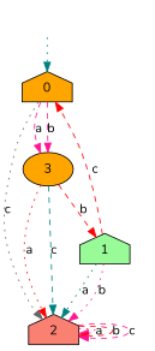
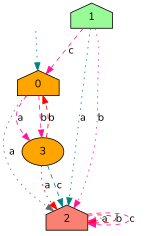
  digraph {
    fontname=Nunito
    node [fontname=Nunito style=filled fillcolor=orange shape=house]
    edge [color=deeppink fontname=Nunito style=dashed]
    fake [style=invisible fillcolor="" shape=""]
    0 [root=true]
    2 [fillcolor=salmon]
    3 [shape=ellipse]
    1 [fillcolor=palegreen]
    fake -> 0 [color=teal style=dotted]
-   0 -> 2 [color=gray40 label=c style=dotted]
+   0 -> 2 [color=gray40 label=a style=dotted]
    0 -> 3 [label=a]
    0 -> 3 [label=b]
    2 -> 2 [label=a style=dotted]
    2 -> 2 [color=red label=b]
    2 -> 2 [label=c]
-   3 -> 1 [color=red label=b]
+   3 -> 0 [color=red label=b]
    3 -> 2 [color=red label=a style=dotted]
    3 -> 2 [color=teal label=c]
-   1 -> 0 [color=red label=c]
+   1 -> 0 [label=c]
    1 -> 2 [color=teal label=a style=dotted]
    1 -> 2 [label=b style=dotted]
  }
